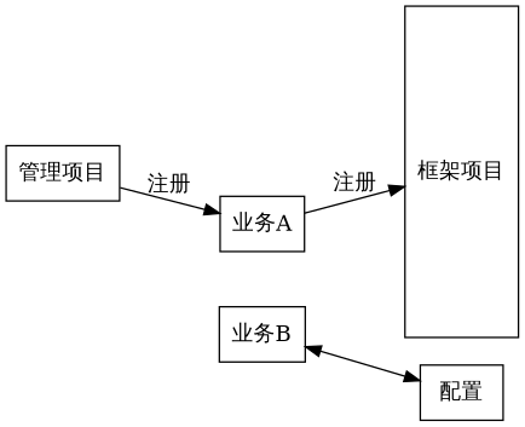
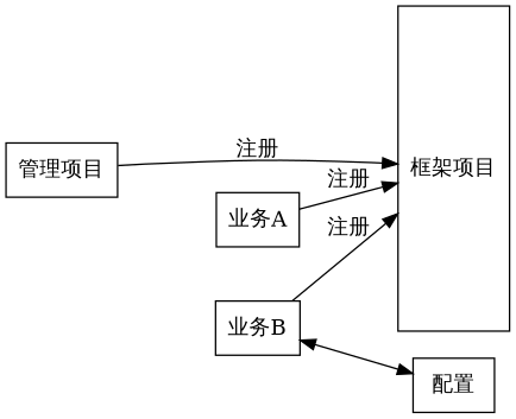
  digraph {
    rankdir=LR
    node [shape=box]
    n1 [height=3 label="框架项目"]
    n2 [label="配置"]
    n3 [label="业务A"]
    n4 [label="业务B"]
    n5 [label="管理项目"]
    n3 -> n1 [label="注册"]
+   n4 -> n1 [label="注册"]
    n4 -> n2 [dir=both]
-   n5 -> n3 [label="注册"]
+   n5 -> n1 [label="注册"]
  }
